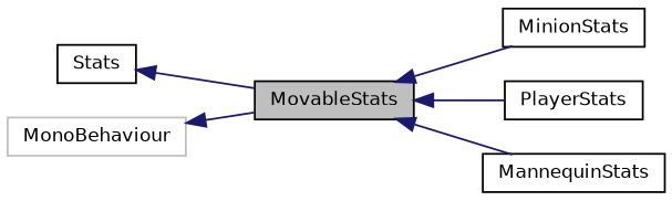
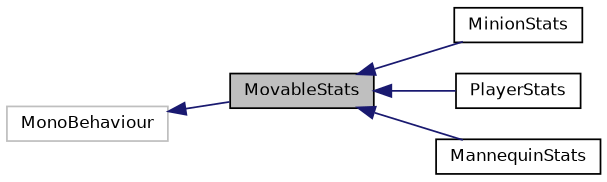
  digraph {
    rankdir=LR
    node [color=black fillcolor=white fontname=Helvetica fontsize=10 shape=record style=filled]
    edge [color=midnightblue dir=back fontname=Helvetica fontsize=10 labelfontname=Helvetica labelfontsize=10 style=solid]
    n1 [fillcolor=grey75 fontcolor=black height=0.2 label=MovableStats width=0.4]
    n2 [height=0.2 label=MinionStats width=0.4]
    n3 [height=0.2 label=PlayerStats width=0.4]
    n4 [height=0.2 label=MannequinStats width=0.4]
-   n5 [height=0.2 label=Stats width=0.4]
    n6 [color=grey75 height=0.2 label=MonoBehaviour width=0.4]
    n1 -> n2
    n1 -> n3
    n1 -> n4
-   n5 -> n1
    n6 -> n1
  }
